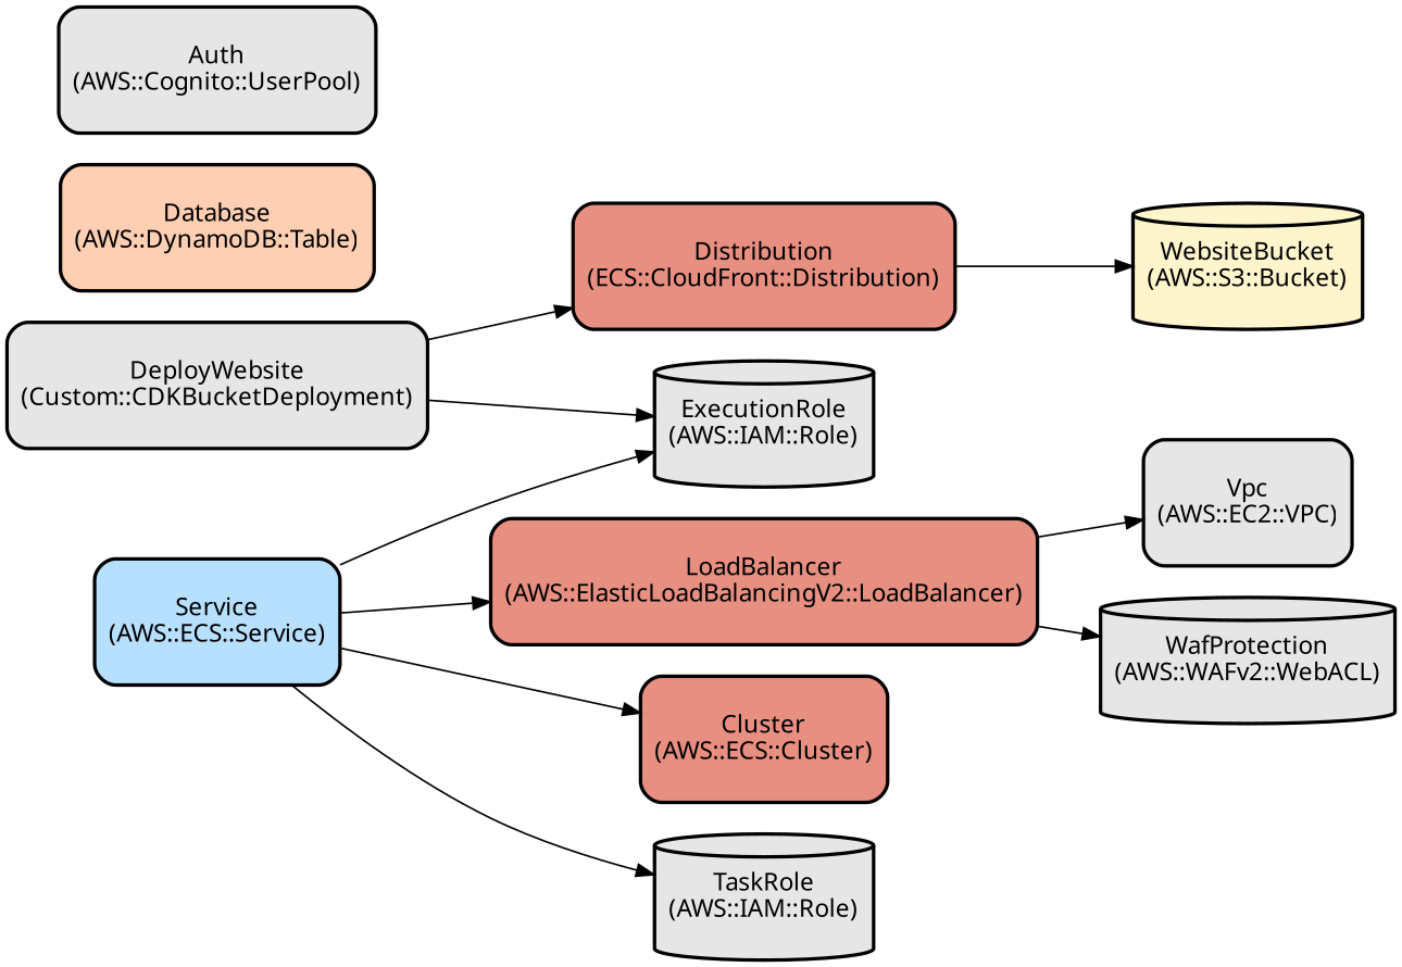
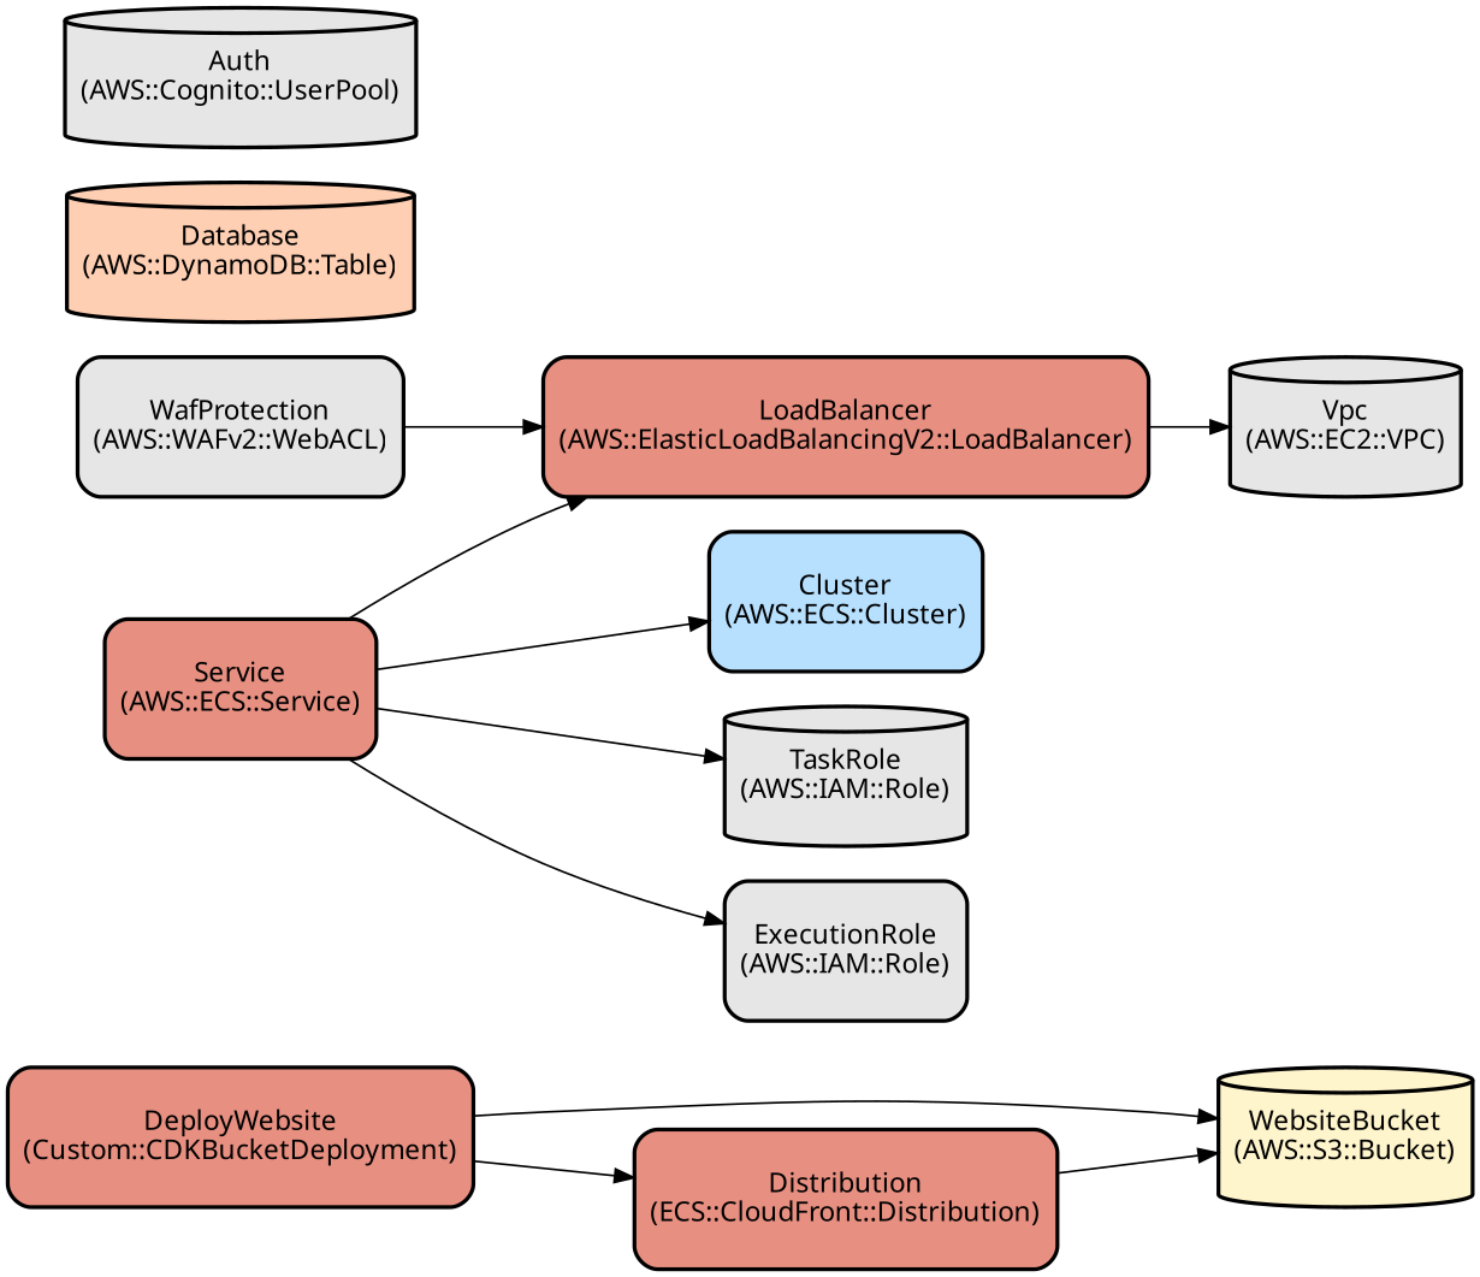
  digraph {
    fontname="Noto Sans"
    rankdir=LR
    node [color=black fillcolor="#E6E6E6" fontname="Noto Sans" shape=rectangle style="filled,bold,rounded"]
    edge [fontname="Noto Sans"]
    n1 [fillcolor="#FFF5CD" height=1 label="WebsiteBucket\n(AWS::S3::Bucket)" shape=cylinder]
    n2 [fillcolor="#E78F81" height=1 label="Distribution\n(ECS::CloudFront::Distribution)"]
-   n3 [height=1 label="DeployWebsite\n(Custom::CDKBucketDeployment)"]
-   n4 [height=1 label="Vpc\n(AWS::EC2::VPC)"]
+   n3 [fillcolor="#E78F81" height=1 label="DeployWebsite\n(Custom::CDKBucketDeployment)"]
+   n4 [height=1 label="Vpc\n(AWS::EC2::VPC)" shape=cylinder]
    n5 [fillcolor="#E78F81" height=1 label="LoadBalancer\n(AWS::ElasticLoadBalancingV2::LoadBalancer)"]
-   n6 [fillcolor="#E78F81" height=1 label="Cluster\n(AWS::ECS::Cluster)"]
+   n6 [fillcolor="#B7E0FF" height=1 label="Cluster\n(AWS::ECS::Cluster)"]
    n7 [height=1 label="TaskRole\n(AWS::IAM::Role)" shape=cylinder]
-   n8 [height=1 label="ExecutionRole\n(AWS::IAM::Role)" shape=cylinder]
-   n9 [fillcolor="#B7E0FF" height=1 label="Service\n(AWS::ECS::Service)"]
-   n10 [height=1 label="WafProtection\n(AWS::WAFv2::WebACL)" shape=cylinder]
-   n11 [fillcolor="#FFCFB3" height=1 label="Database\n(AWS::DynamoDB::Table)" shape=box]
-   n12 [height=1 label="Auth\n(AWS::Cognito::UserPool)"]
+   n8 [height=1 label="ExecutionRole\n(AWS::IAM::Role)"]
+   n9 [fillcolor="#E78F81" height=1 label="Service\n(AWS::ECS::Service)"]
+   n10 [height=1 label="WafProtection\n(AWS::WAFv2::WebACL)"]
+   n11 [fillcolor="#FFCFB3" height=1 label="Database\n(AWS::DynamoDB::Table)" shape=cylinder]
+   n12 [height=1 label="Auth\n(AWS::Cognito::UserPool)" shape=cylinder]
    n2 -> n1
-   n3 -> n8
+   n3 -> n1
    n3 -> n2
    n5 -> n4
    n9 -> n5
    n9 -> n6
    n9 -> n7
    n9 -> n8
-   n5 -> n10
+   n10 -> n5
  }
